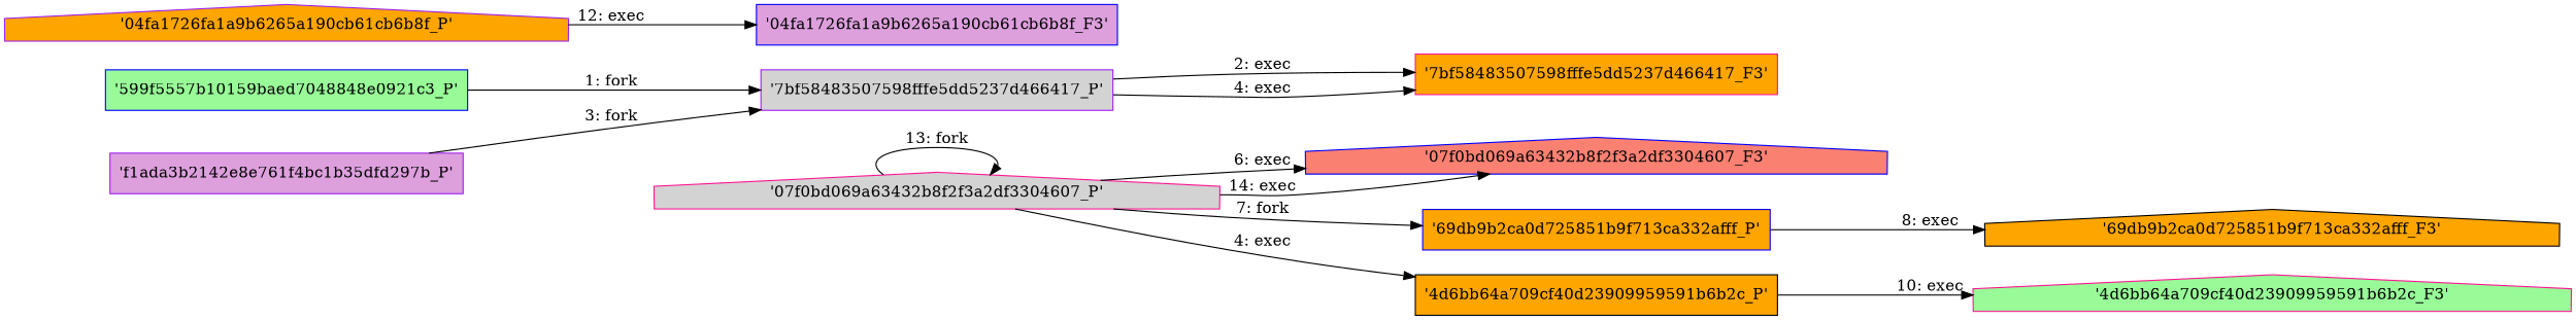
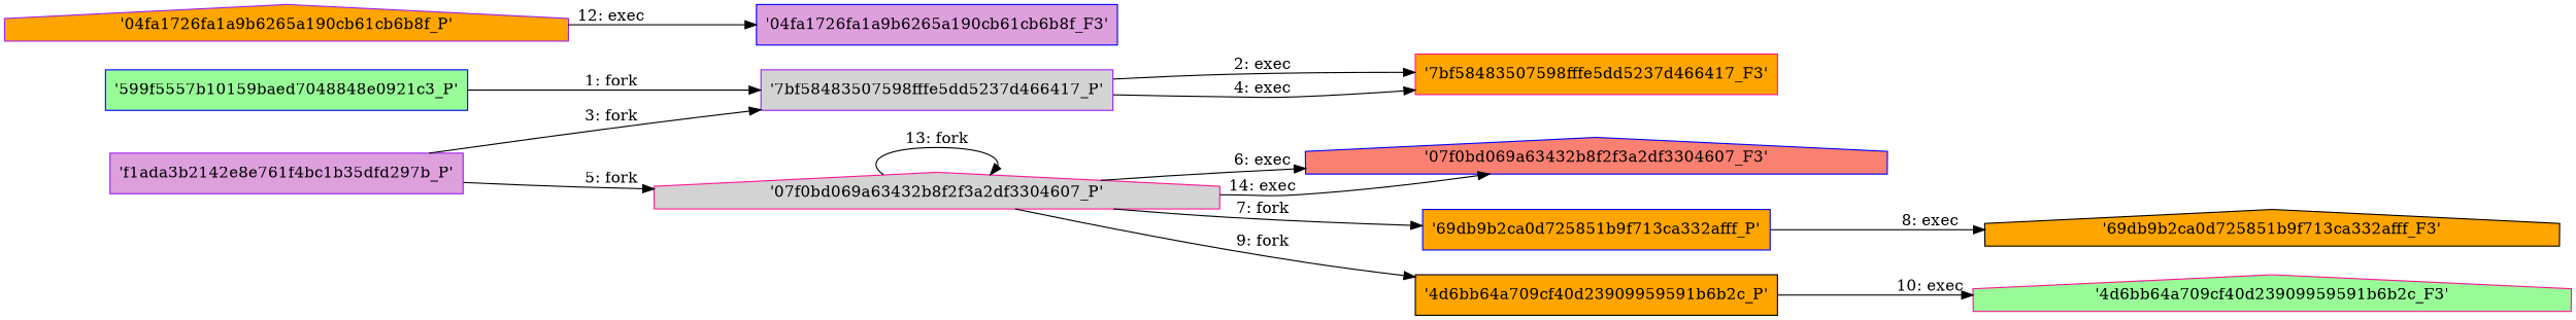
  digraph {
    engine=neato
    fixedsize=false
    fontsize=10
    nodesep=0.3
    rankdir=LR
    ranksep=0
    splines=true
    node [color=blue fillcolor=orange node_type=Process shape=box style=filled]
    "'599f5557b10159baed7048848e0921c3_P'" [fillcolor=palegreen]
    "'7bf58483507598fffe5dd5237d466417_P'" [color=purple fillcolor=lightgrey]
    "'7bf58483507598fffe5dd5237d466417_F3'" [color=deeppink node_type=File]
    "'f1ada3b2142e8e761f4bc1b35dfd297b_P'" [color=purple fillcolor=plum]
    "'07f0bd069a63432b8f2f3a2df3304607_P'" [color=deeppink fillcolor=lightgrey shape=house]
    "'07f0bd069a63432b8f2f3a2df3304607_F3'" [fillcolor=salmon node_type=File shape=house]
    "'69db9b2ca0d725851b9f713ca332afff_P'"
    "'4d6bb64a709cf40d23909959591b6b2c_P'" [color=black]
    "'69db9b2ca0d725851b9f713ca332afff_F3'" [color=black node_type=File shape=house]
    "'4d6bb64a709cf40d23909959591b6b2c_F3'" [color=deeppink fillcolor=palegreen node_type=File shape=house]
    "'04fa1726fa1a9b6265a190cb61cb6b8f_P'" [color=purple shape=house]
    "'04fa1726fa1a9b6265a190cb61cb6b8f_F3'" [fillcolor=plum node_type=File]
    "'599f5557b10159baed7048848e0921c3_P'" -> "'7bf58483507598fffe5dd5237d466417_P'" [label="1: fork"]
    "'7bf58483507598fffe5dd5237d466417_P'" -> "'7bf58483507598fffe5dd5237d466417_F3'" [label="2: exec"]
    "'7bf58483507598fffe5dd5237d466417_P'" -> "'7bf58483507598fffe5dd5237d466417_F3'" [label="4: exec"]
    "'f1ada3b2142e8e761f4bc1b35dfd297b_P'" -> "'7bf58483507598fffe5dd5237d466417_P'" [label="3: fork"]
+   "'f1ada3b2142e8e761f4bc1b35dfd297b_P'" -> "'07f0bd069a63432b8f2f3a2df3304607_P'" [label="5: fork"]
    "'07f0bd069a63432b8f2f3a2df3304607_P'" -> "'07f0bd069a63432b8f2f3a2df3304607_P'" [label="13: fork"]
    "'07f0bd069a63432b8f2f3a2df3304607_P'" -> "'07f0bd069a63432b8f2f3a2df3304607_F3'" [label="6: exec"]
    "'07f0bd069a63432b8f2f3a2df3304607_P'" -> "'07f0bd069a63432b8f2f3a2df3304607_F3'" [label="14: exec"]
    "'07f0bd069a63432b8f2f3a2df3304607_P'" -> "'69db9b2ca0d725851b9f713ca332afff_P'" [label="7: fork"]
-   "'07f0bd069a63432b8f2f3a2df3304607_P'" -> "'4d6bb64a709cf40d23909959591b6b2c_P'" [label="4: exec"]
+   "'07f0bd069a63432b8f2f3a2df3304607_P'" -> "'4d6bb64a709cf40d23909959591b6b2c_P'" [label="9: fork"]
    "'69db9b2ca0d725851b9f713ca332afff_P'" -> "'69db9b2ca0d725851b9f713ca332afff_F3'" [label="8: exec"]
    "'4d6bb64a709cf40d23909959591b6b2c_P'" -> "'4d6bb64a709cf40d23909959591b6b2c_F3'" [label="10: exec"]
    "'04fa1726fa1a9b6265a190cb61cb6b8f_P'" -> "'04fa1726fa1a9b6265a190cb61cb6b8f_F3'" [label="12: exec"]
  }
